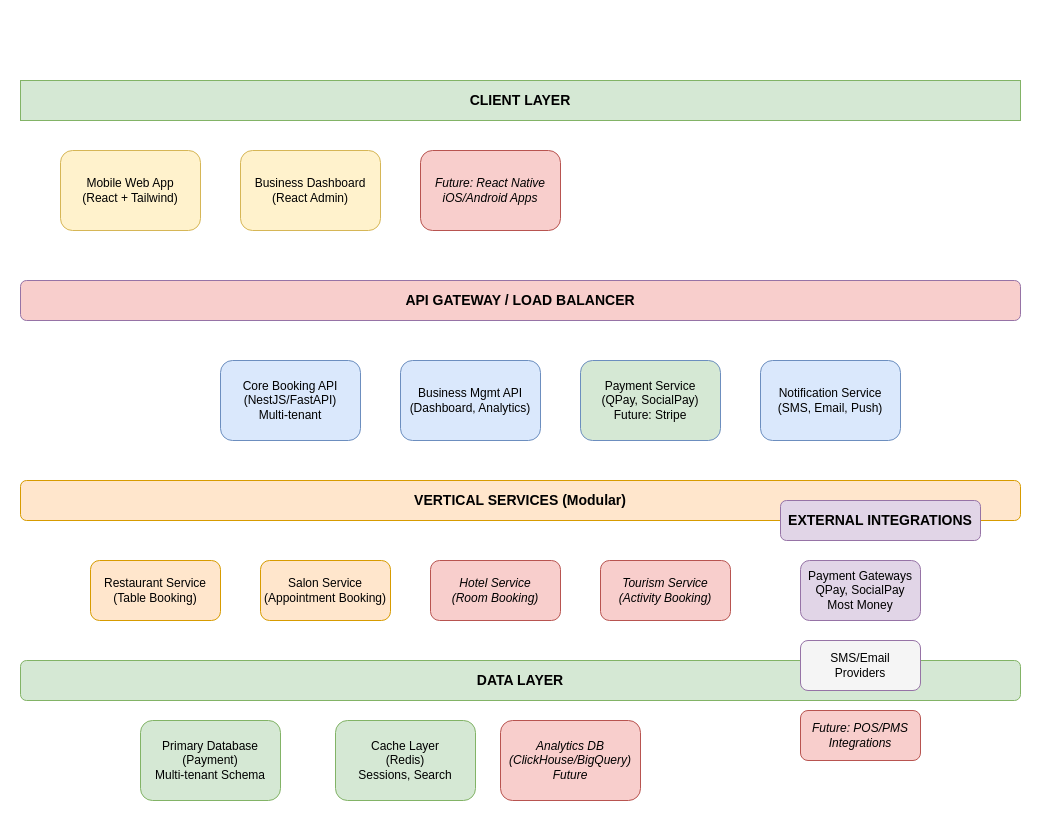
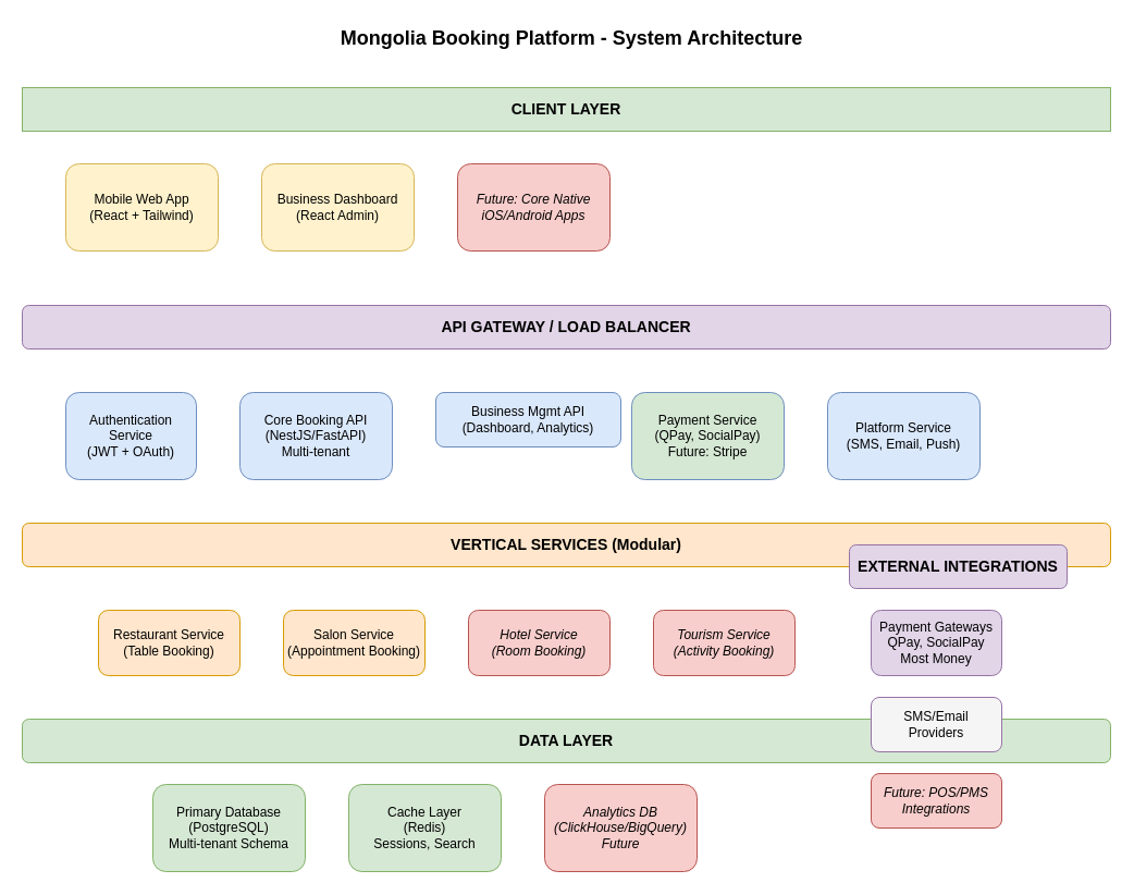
  <mxCell id="0" />
  <mxCell id="1" parent="0" />
+ <mxCell id="2" value="Mongolia Booking Platform - System Architecture" style="text;html=1;strokeColor=none;fillColor=none;align=center;verticalAlign=middle;whiteSpace=wrap;rounded=0;fontSize=18;fontStyle=1;" vertex="1" parent="1"><mxGeometry x="290" y="20" width="470" height="30" as="geometry" /></mxCell>
  <mxCell id="3" value="CLIENT LAYER" style="whiteSpace=wrap;html=1;fontSize=14;fontStyle=1;fillColor=#d5e8d4;strokeColor=#82b366;rounded=0;" vertex="1" parent="1"><mxGeometry x="20" y="80" width="1000" height="40" as="geometry" /></mxCell>
  <mxCell id="4" value="Mobile Web App&#10;(React + Tailwind)" style="rounded=1;whiteSpace=wrap;html=1;fillColor=#fff2cc;strokeColor=#d6b656;" vertex="1" parent="1"><mxGeometry x="60" y="150" width="140" height="80" as="geometry" /></mxCell>
  <mxCell id="5" value="Business Dashboard&#10;(React Admin)" style="rounded=1;whiteSpace=wrap;html=1;fillColor=#fff2cc;strokeColor=#d6b656;" vertex="1" parent="1"><mxGeometry x="240" y="150" width="140" height="80" as="geometry" /></mxCell>
- <mxCell id="6" value="Future: React Native&#10;iOS/Android Apps" style="rounded=1;whiteSpace=wrap;html=1;fillColor=#f8cecc;strokeColor=#b85450;fontStyle=2;" vertex="1" parent="1"><mxGeometry x="420" y="150" width="140" height="80" as="geometry" /></mxCell>
- <mxCell id="7" value="API GATEWAY / LOAD BALANCER" style="rounded=1;whiteSpace=wrap;html=1;fontSize=14;fontStyle=1;fillColor=#f8cecc;strokeColor=#9673a6;" vertex="1" parent="1"><mxGeometry x="20" y="280" width="1000" height="40" as="geometry" /></mxCell>
+ <mxCell id="6" value="Future: Core Native&#10;iOS/Android Apps" style="rounded=1;whiteSpace=wrap;html=1;fillColor=#f8cecc;strokeColor=#b85450;fontStyle=2;" vertex="1" parent="1"><mxGeometry x="420" y="150" width="140" height="80" as="geometry" /></mxCell>
+ <mxCell id="7" value="API GATEWAY / LOAD BALANCER" style="rounded=1;whiteSpace=wrap;html=1;fontSize=14;fontStyle=1;fillColor=#e1d5e7;strokeColor=#9673a6;" vertex="1" parent="1"><mxGeometry x="20" y="280" width="1000" height="40" as="geometry" /></mxCell>
+ <mxCell id="8" value="Authentication&#10;Service&#10;(JWT + OAuth)" style="rounded=1;whiteSpace=wrap;html=1;fillColor=#dae8fc;strokeColor=#6c8ebf;" vertex="1" parent="1"><mxGeometry x="60" y="360" width="120" height="80" as="geometry" /></mxCell>
  <mxCell id="9" value="Core Booking API&#10;(NestJS/FastAPI)&#10;Multi-tenant" style="rounded=1;whiteSpace=wrap;html=1;fillColor=#dae8fc;strokeColor=#6c8ebf;" vertex="1" parent="1"><mxGeometry x="220" y="360" width="140" height="80" as="geometry" /></mxCell>
- <mxCell id="10" value="Business Mgmt API&#10;(Dashboard, Analytics)" style="rounded=1;whiteSpace=wrap;html=1;fillColor=#dae8fc;strokeColor=#6c8ebf;" vertex="1" parent="1"><mxGeometry x="400" y="360" width="140" height="80" as="geometry" /></mxCell>
+ <mxCell id="10" value="Business Mgmt API&#10;(Dashboard, Analytics)" style="rounded=1;whiteSpace=wrap;html=1;fillColor=#dae8fc;strokeColor=#6c8ebf;" vertex="1" parent="1"><mxGeometry x="400" y="360" width="170" height="50" as="geometry" /></mxCell>
  <mxCell id="11" value="Payment Service&#10;(QPay, SocialPay)&#10;Future: Stripe" style="rounded=1;whiteSpace=wrap;html=1;fillColor=#d5e8d4;strokeColor=#6c8ebf;" vertex="1" parent="1"><mxGeometry x="580" y="360" width="140" height="80" as="geometry" /></mxCell>
- <mxCell id="12" value="Notification Service&#10;(SMS, Email, Push)" style="rounded=1;whiteSpace=wrap;html=1;fillColor=#dae8fc;strokeColor=#6c8ebf;" vertex="1" parent="1"><mxGeometry x="760" y="360" width="140" height="80" as="geometry" /></mxCell>
+ <mxCell id="12" value="Platform Service&#10;(SMS, Email, Push)" style="rounded=1;whiteSpace=wrap;html=1;fillColor=#dae8fc;strokeColor=#6c8ebf;" vertex="1" parent="1"><mxGeometry x="760" y="360" width="140" height="80" as="geometry" /></mxCell>
  <mxCell id="13" value="VERTICAL SERVICES (Modular)" style="rounded=1;whiteSpace=wrap;html=1;fontSize=14;fontStyle=1;fillColor=#ffe6cc;strokeColor=#d79b00;" vertex="1" parent="1"><mxGeometry x="20" y="480" width="1000" height="40" as="geometry" /></mxCell>
  <mxCell id="14" value="Restaurant Service&#10;(Table Booking)" style="rounded=1;whiteSpace=wrap;html=1;fillColor=#ffe6cc;strokeColor=#d79b00;" vertex="1" parent="1"><mxGeometry x="90" y="560" width="130" height="60" as="geometry" /></mxCell>
  <mxCell id="15" value="Salon Service&#10;(Appointment Booking)" style="rounded=1;whiteSpace=wrap;html=1;fillColor=#ffe6cc;strokeColor=#d79b00;" vertex="1" parent="1"><mxGeometry x="260" y="560" width="130" height="60" as="geometry" /></mxCell>
  <mxCell id="16" value="Hotel Service&#10;(Room Booking)" style="rounded=1;whiteSpace=wrap;html=1;fillColor=#f8cecc;strokeColor=#b85450;fontStyle=2;" vertex="1" parent="1"><mxGeometry x="430" y="560" width="130" height="60" as="geometry" /></mxCell>
  <mxCell id="17" value="Tourism Service&#10;(Activity Booking)" style="rounded=1;whiteSpace=wrap;html=1;fillColor=#f8cecc;strokeColor=#b85450;fontStyle=2;" vertex="1" parent="1"><mxGeometry x="600" y="560" width="130" height="60" as="geometry" /></mxCell>
  <mxCell id="18" value="DATA LAYER" style="rounded=1;whiteSpace=wrap;html=1;fontSize=14;fontStyle=1;fillColor=#d5e8d4;strokeColor=#82b366;" vertex="1" parent="1"><mxGeometry x="20" y="660" width="1000" height="40" as="geometry" /></mxCell>
- <mxCell id="19" value="Primary Database&#10;(Payment)&#10;Multi-tenant Schema" style="rounded=1;whiteSpace=wrap;html=1;fillColor=#d5e8d4;strokeColor=#82b366;" vertex="1" parent="1"><mxGeometry x="140" y="720" width="140" height="80" as="geometry" /></mxCell>
- <mxCell id="20" value="Cache Layer&#10;(Redis)&#10;Sessions, Search" style="rounded=1;whiteSpace=wrap;html=1;fillColor=#d5e8d4;strokeColor=#82b366;" vertex="1" parent="1"><mxGeometry x="335" y="720" width="140" height="80" as="geometry" /></mxCell>
+ <mxCell id="19" value="Primary Database&#10;(PostgreSQL)&#10;Multi-tenant Schema" style="rounded=1;whiteSpace=wrap;html=1;fillColor=#d5e8d4;strokeColor=#82b366;" vertex="1" parent="1"><mxGeometry x="140" y="720" width="140" height="80" as="geometry" /></mxCell>
+ <mxCell id="20" value="Cache Layer&#10;(Redis)&#10;Sessions, Search" style="rounded=1;whiteSpace=wrap;html=1;fillColor=#d5e8d4;strokeColor=#82b366;" vertex="1" parent="1"><mxGeometry x="320" y="720" width="140" height="80" as="geometry" /></mxCell>
  <mxCell id="21" value="Analytics DB&#10;(ClickHouse/BigQuery)&#10;Future" style="rounded=1;whiteSpace=wrap;html=1;fillColor=#f8cecc;strokeColor=#b85450;fontStyle=2;" vertex="1" parent="1"><mxGeometry x="500" y="720" width="140" height="80" as="geometry" /></mxCell>
  <mxCell id="22" value="EXTERNAL INTEGRATIONS" style="rounded=1;whiteSpace=wrap;html=1;fontSize=14;fontStyle=1;fillColor=#e1d5e7;strokeColor=#9673a6;" vertex="1" parent="1"><mxGeometry x="780" y="500" width="200" height="40" as="geometry" /></mxCell>
  <mxCell id="23" value="Payment Gateways&#10;QPay, SocialPay&#10;Most Money" style="rounded=1;whiteSpace=wrap;html=1;fillColor=#e1d5e7;strokeColor=#9673a6;" vertex="1" parent="1"><mxGeometry x="800" y="560" width="120" height="60" as="geometry" /></mxCell>
  <mxCell id="24" value="SMS/Email&#10;Providers" style="rounded=1;whiteSpace=wrap;html=1;fillColor=#f5f5f5;strokeColor=#9673a6;" vertex="1" parent="1"><mxGeometry x="800" y="640" width="120" height="50" as="geometry" /></mxCell>
  <mxCell id="25" value="Future: POS/PMS&#10;Integrations" style="rounded=1;whiteSpace=wrap;html=1;fillColor=#f8cecc;strokeColor=#b85450;fontStyle=2;" vertex="1" parent="1"><mxGeometry x="800" y="710" width="120" height="50" as="geometry" /></mxCell>
